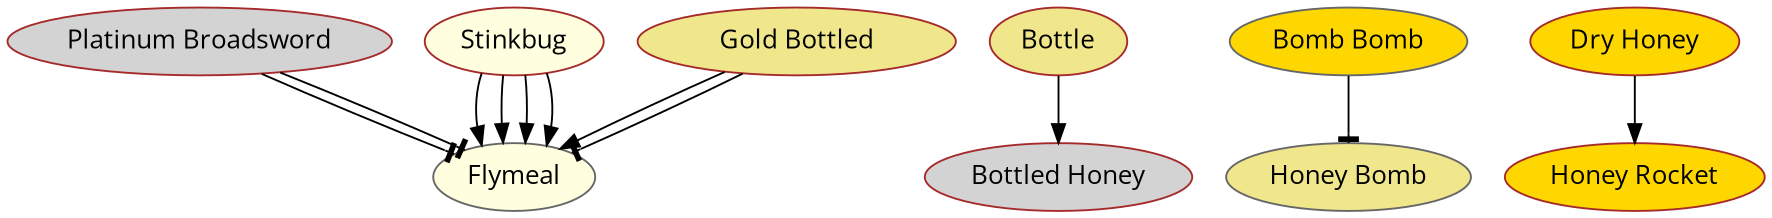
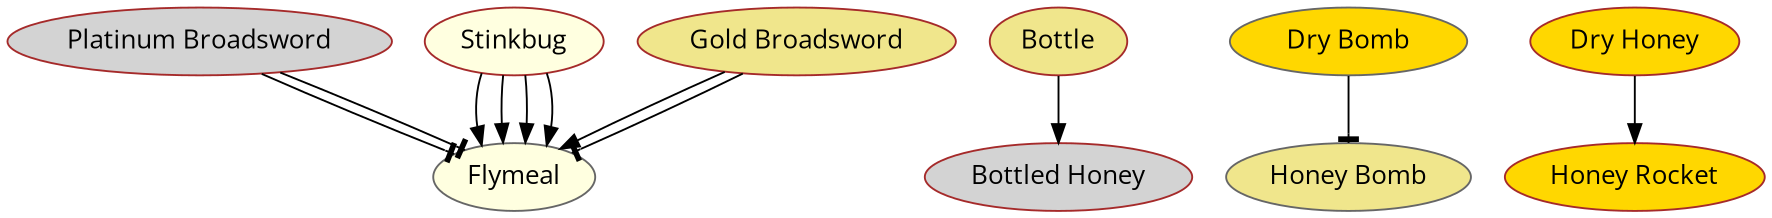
  digraph {
    fontname="Open Sans"
    node [color=brown fillcolor=khaki fontname="Open Sans" style=filled]
    edge [arrowhead=normal color=black fontname="Open Sans"]
    "Platinum Broadsword" [fillcolor=lightgrey]
    Flymeal [color=gray40 fillcolor=lightyellow]
    Stinkbug [fillcolor=lightyellow]
-   "Gold Broadsword" [label="Gold Bottled"]
+   "Gold Broadsword"
    "Bottled Honey" [fillcolor=lightgrey]
    Bottle
-   "Dry Bomb" [color=gray40 fillcolor=gold label="Bomb Bomb"]
+   "Dry Bomb" [color=gray40 fillcolor=gold]
    "Honey Bomb" [color=gray40]
    n9 [fillcolor=gold label="Dry Honey"]
    "Honey Rocket" [fillcolor=gold]
    "Platinum Broadsword" -> Flymeal [arrowhead=tee]
    "Platinum Broadsword" -> Flymeal [arrowhead=tee]
    Stinkbug -> Flymeal
    Stinkbug -> Flymeal
    Stinkbug -> Flymeal
    Stinkbug -> Flymeal
    "Gold Broadsword" -> Flymeal
    "Gold Broadsword" -> Flymeal [arrowhead=tee]
    Bottle -> "Bottled Honey"
    "Dry Bomb" -> "Honey Bomb" [arrowhead=tee]
    n9 -> "Honey Rocket"
  }
